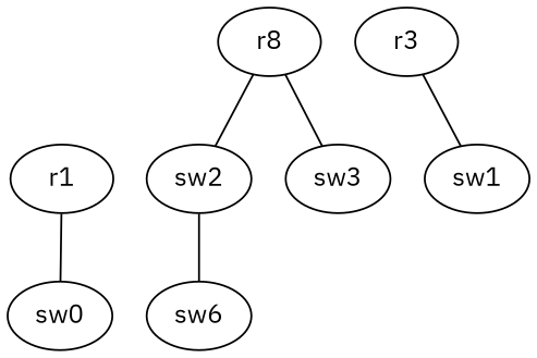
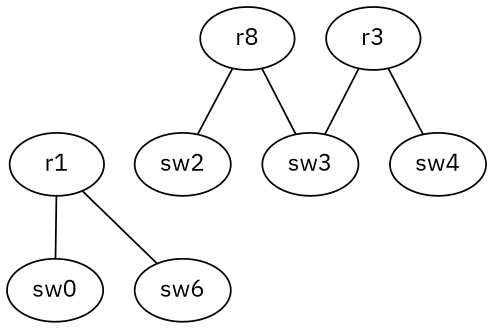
  digraph {
    fontname="IBM Plex Sans"
    node [fontname="IBM Plex Sans"]
    edge [dir=none fontname="IBM Plex Sans"]
    n1 [label=sw0]
    r1
    sw6
    n4 [label=r8]
    sw2
    sw3
    r3
-   sw4 [label=sw1]
+   sw4
    r1 -> n1
-   sw2 -> sw6
+   r1 -> sw6
    n4 -> sw2
    n4 -> sw3
+   r3 -> sw3
    r3 -> sw4
  }
